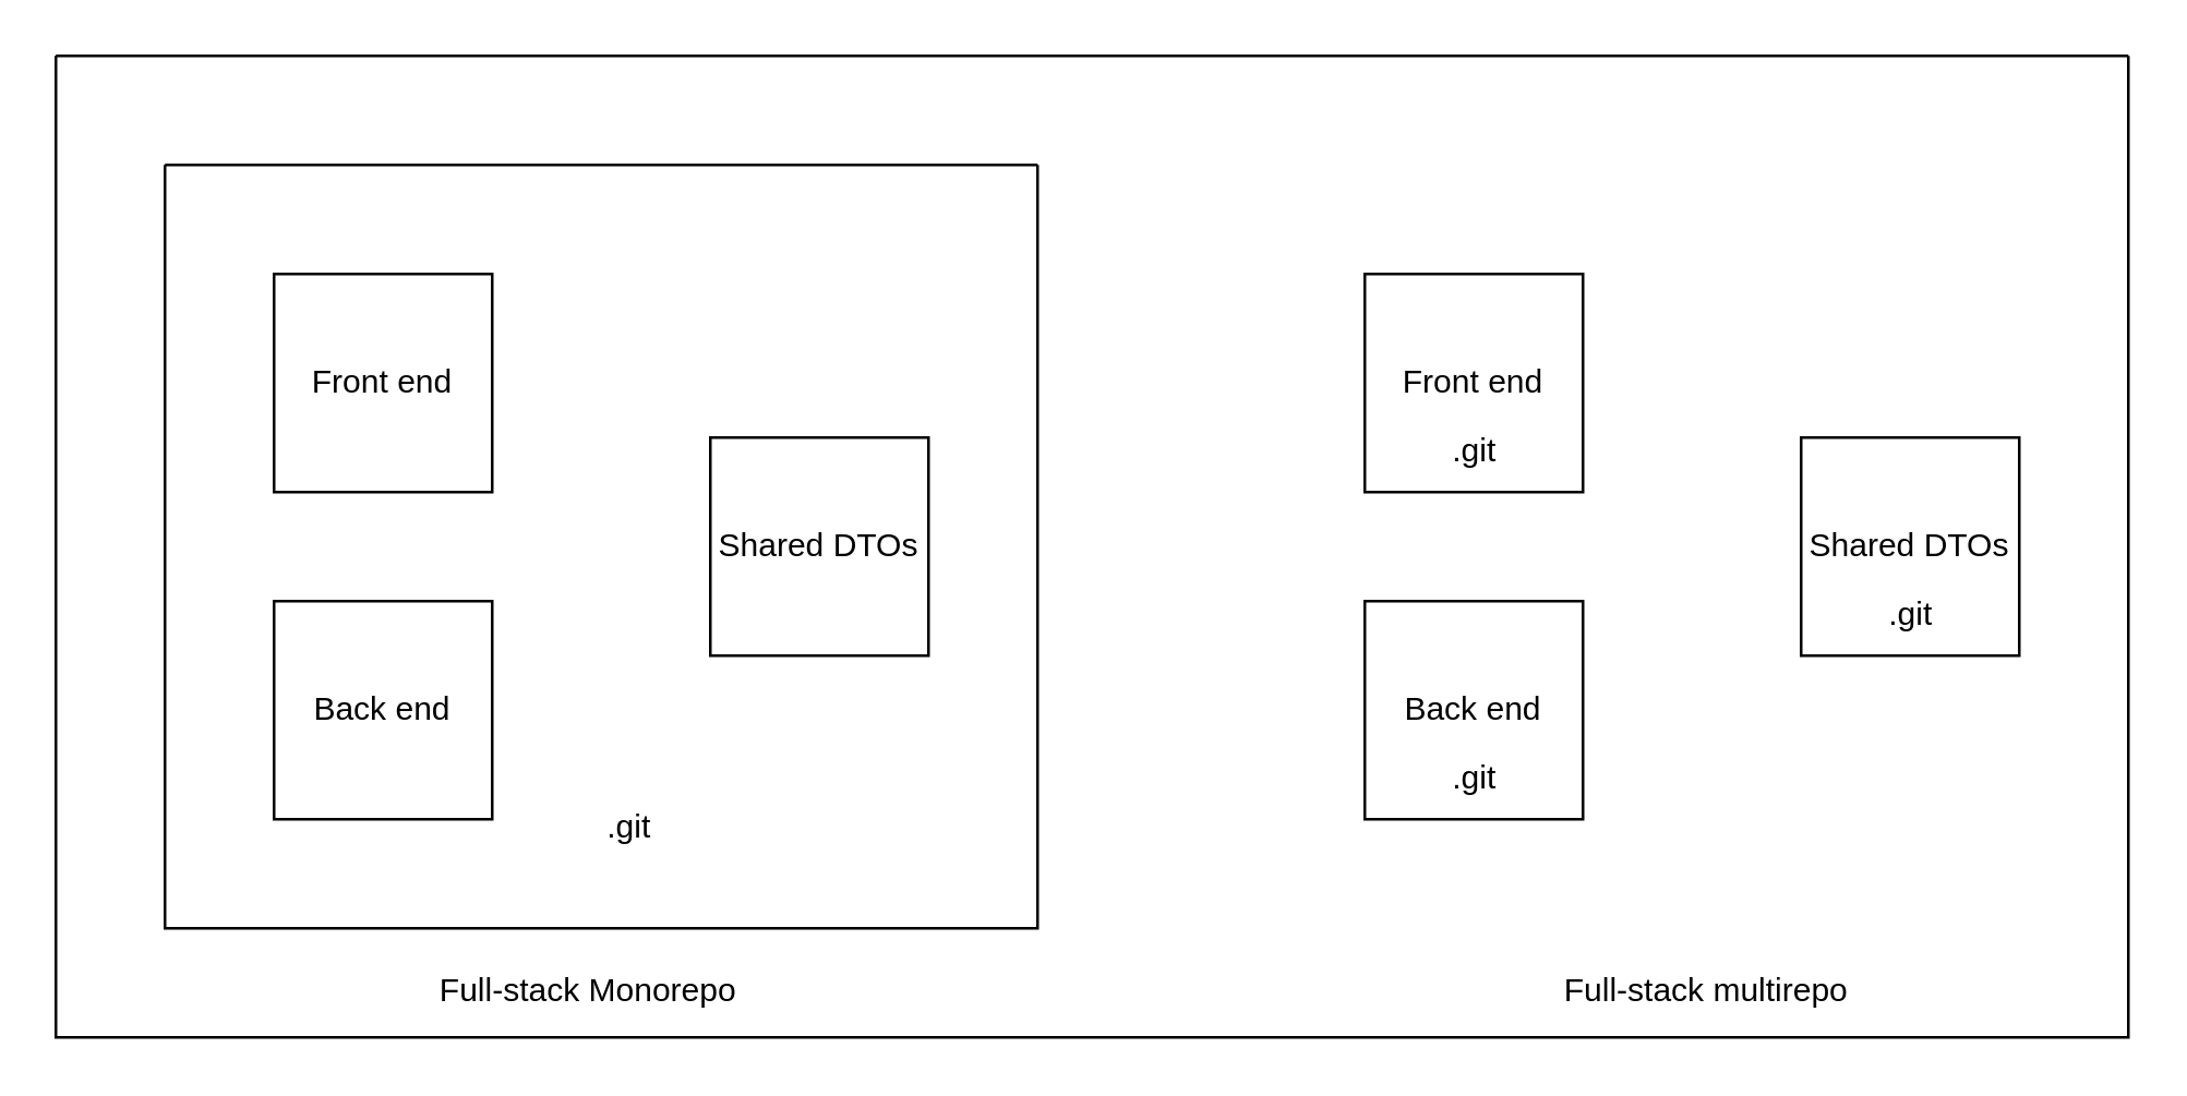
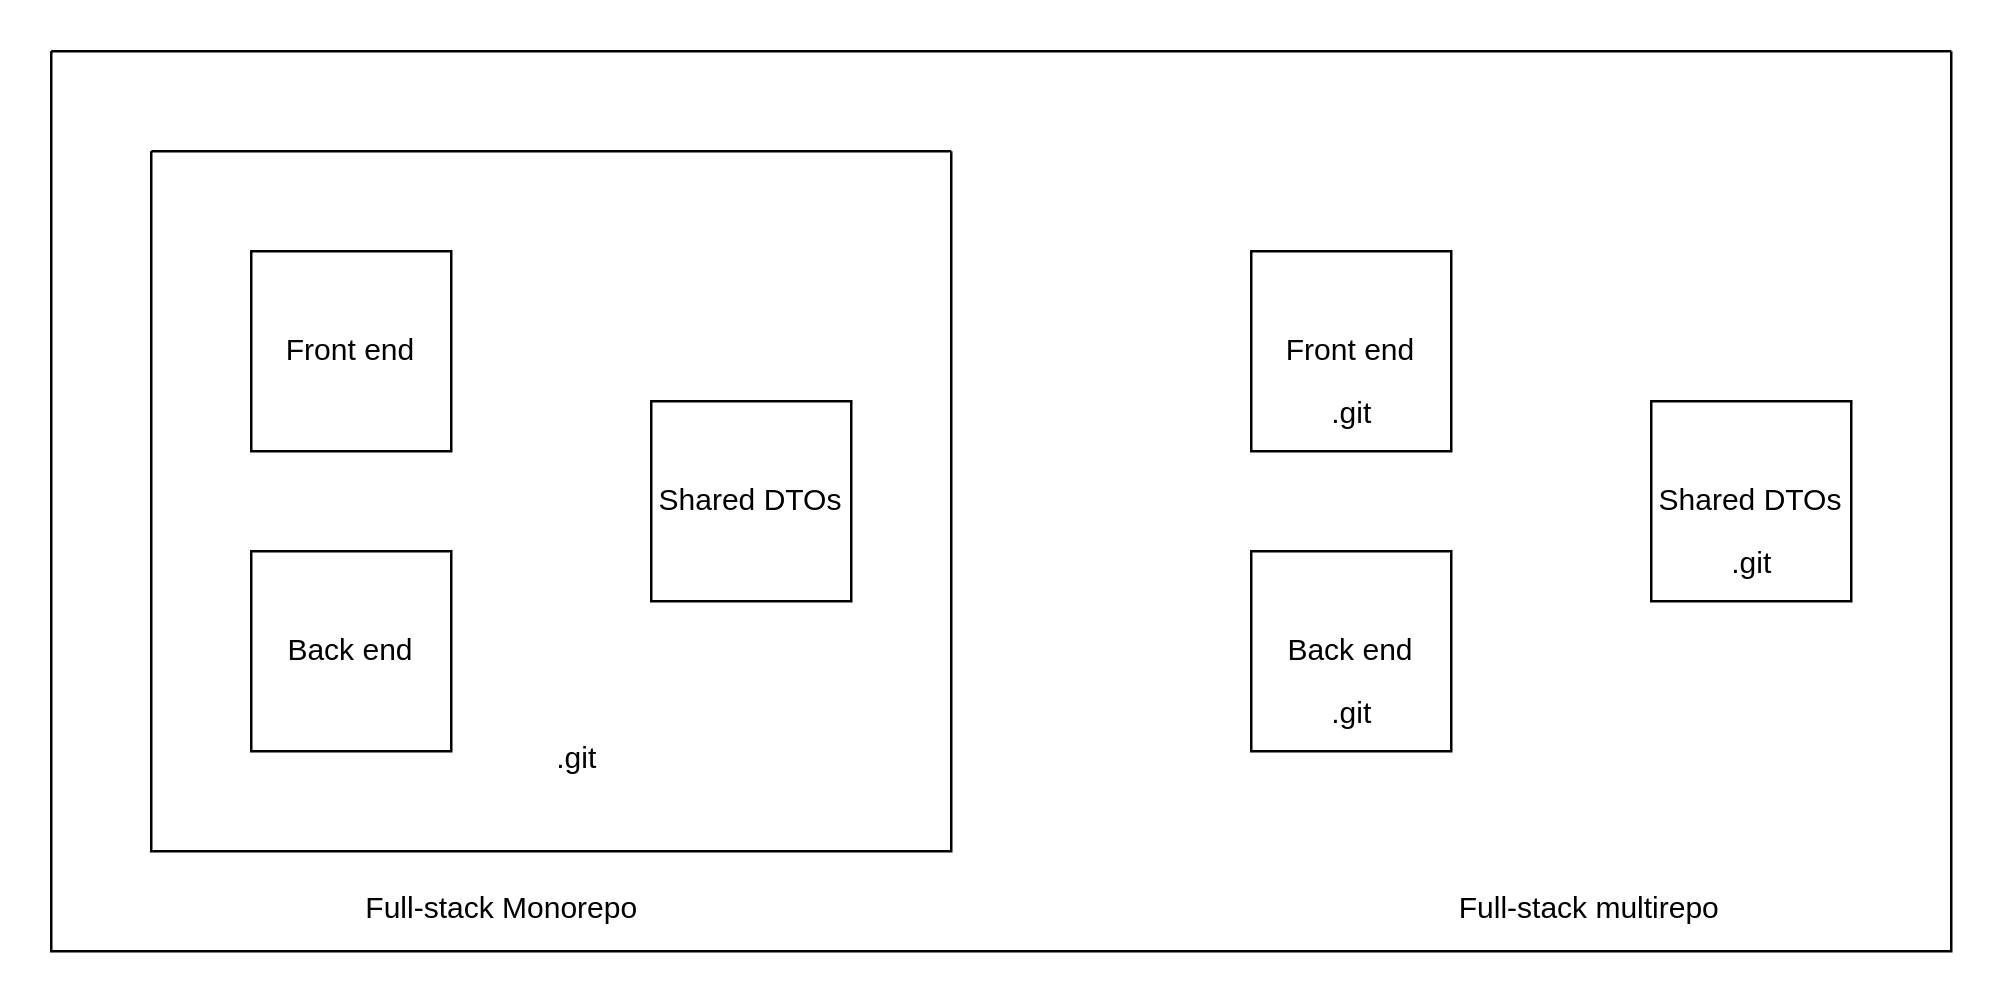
  <mxCell id="0" />
  <mxCell id="1" parent="0" />
  <mxCell id="2" value="" style="swimlane;startSize=0;" vertex="1" parent="1"><mxGeometry x="60" y="60" width="320" height="280" as="geometry"><mxRectangle x="480" y="200" width="50" height="40" as="alternateBounds" /></mxGeometry></mxCell>
  <mxCell id="3" value="Front end" style="whiteSpace=wrap;html=1;aspect=fixed;" vertex="1" parent="2"><mxGeometry x="40" y="40" width="80" height="80" as="geometry" /></mxCell>
  <mxCell id="4" value="Back end" style="whiteSpace=wrap;html=1;aspect=fixed;" vertex="1" parent="2"><mxGeometry x="40" y="160" width="80" height="80" as="geometry" /></mxCell>
  <mxCell id="5" value="Shared DTOs" style="whiteSpace=wrap;html=1;aspect=fixed;" vertex="1" parent="2"><mxGeometry x="200" y="100" width="80" height="80" as="geometry" /></mxCell>
  <mxCell id="6" value="Front end" style="whiteSpace=wrap;html=1;aspect=fixed;" vertex="1" parent="1"><mxGeometry x="500" y="100" width="80" height="80" as="geometry" /></mxCell>
  <mxCell id="7" value="Back end" style="whiteSpace=wrap;html=1;aspect=fixed;" vertex="1" parent="1"><mxGeometry x="500" y="220" width="80" height="80" as="geometry" /></mxCell>
  <mxCell id="8" value="Shared DTOs" style="whiteSpace=wrap;html=1;aspect=fixed;" vertex="1" parent="1"><mxGeometry x="660" y="160" width="80" height="80" as="geometry" /></mxCell>
- <mxCell id="9" value="Full-stack Monorepo" style="text;html=1;align=center;verticalAlign=middle;resizable=0;points=[];autosize=1;strokeColor=none;fillColor=none;" vertex="1" parent="1"><mxGeometry x="150" y="348" width="130" height="30" as="geometry" /></mxCell>
- <mxCell id="10" value="Full-stack multirepo" style="text;html=1;align=center;verticalAlign=middle;resizable=0;points=[];autosize=1;strokeColor=none;fillColor=none;" vertex="1" parent="1"><mxGeometry x="560" y="348" width="130" height="30" as="geometry" /></mxCell>
+ <mxCell id="9" value="Full-stack Monorepo" style="text;html=1;align=center;verticalAlign=middle;resizable=0;points=[];autosize=1;strokeColor=none;fillColor=none;" vertex="1" parent="1"><mxGeometry x="135" y="348" width="130" height="30" as="geometry" /></mxCell>
+ <mxCell id="10" value="Full-stack multirepo" style="text;html=1;align=center;verticalAlign=middle;resizable=0;points=[];autosize=1;strokeColor=none;fillColor=none;" vertex="1" parent="1"><mxGeometry x="570" y="348" width="130" height="30" as="geometry" /></mxCell>
  <mxCell id="11" value=".git" style="text;html=1;align=center;verticalAlign=middle;resizable=0;points=[];autosize=1;strokeColor=none;fillColor=none;" vertex="1" parent="1"><mxGeometry x="210" y="288" width="40" height="30" as="geometry" /></mxCell>
  <mxCell id="12" value=".git" style="text;html=1;align=center;verticalAlign=middle;resizable=0;points=[];autosize=1;strokeColor=none;fillColor=none;" vertex="1" parent="1"><mxGeometry x="680" y="210" width="40" height="30" as="geometry" /></mxCell>
  <mxCell id="13" value=".git" style="text;html=1;align=center;verticalAlign=middle;resizable=0;points=[];autosize=1;strokeColor=none;fillColor=none;" vertex="1" parent="1"><mxGeometry x="520" y="270" width="40" height="30" as="geometry" /></mxCell>
  <mxCell id="14" value=".git" style="text;html=1;align=center;verticalAlign=middle;resizable=0;points=[];autosize=1;strokeColor=none;fillColor=none;" vertex="1" parent="1"><mxGeometry x="520" y="150" width="40" height="30" as="geometry" /></mxCell>
  <mxCell id="15" value="" style="swimlane;startSize=0;" vertex="1" parent="1"><mxGeometry x="20" y="20" width="760" height="360" as="geometry" /></mxCell>
